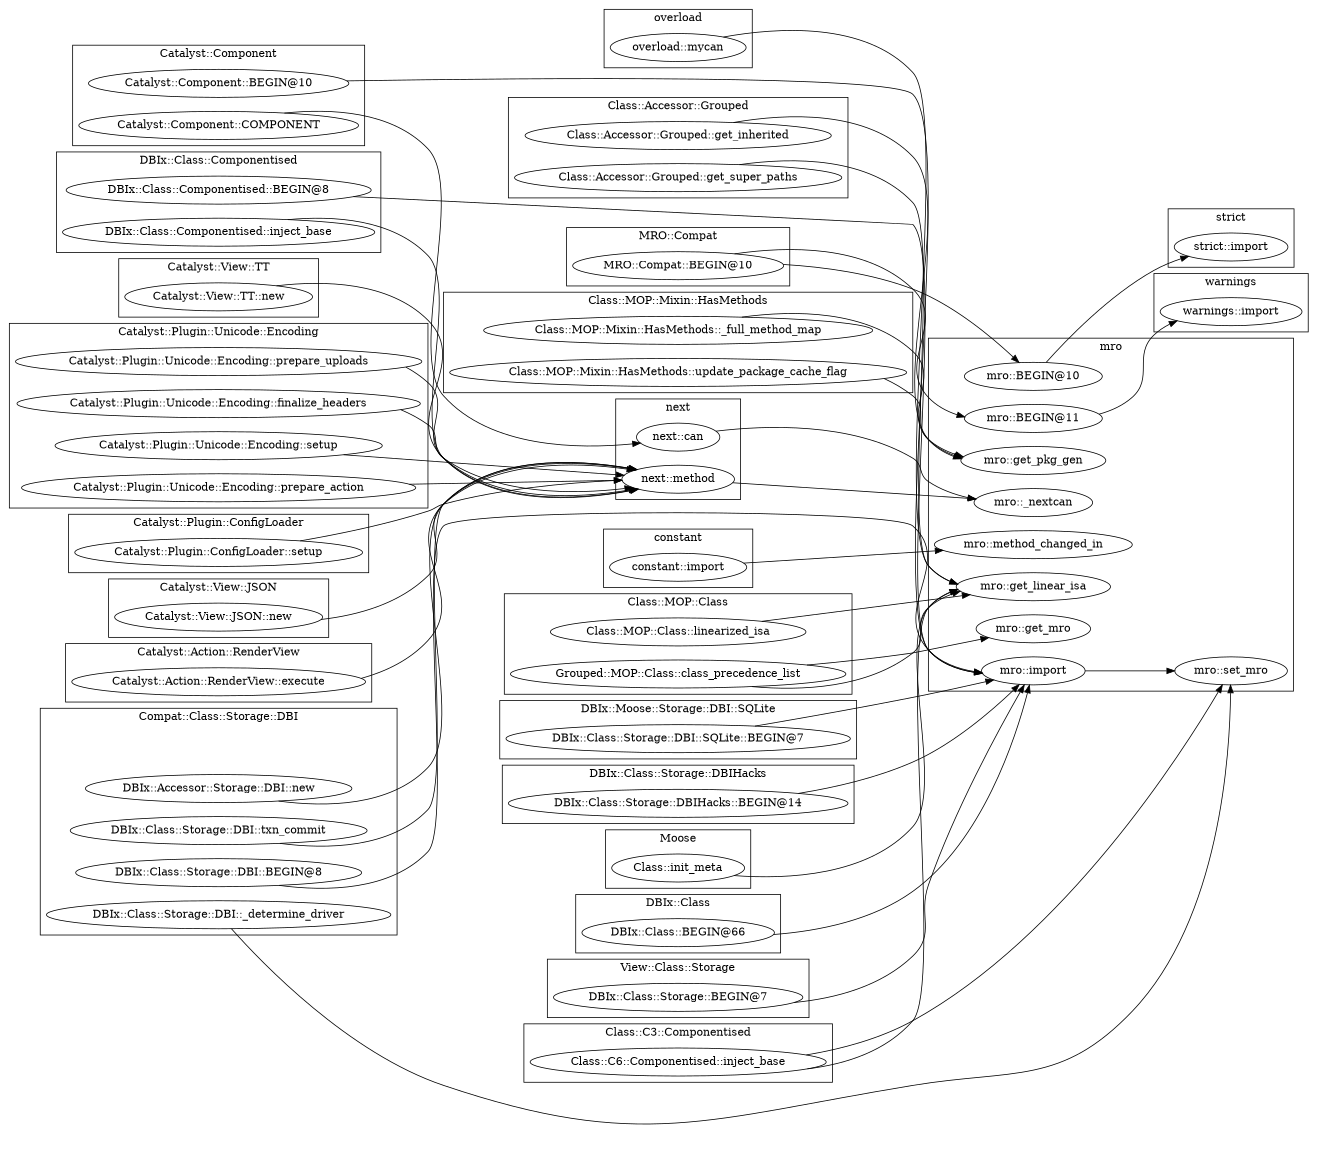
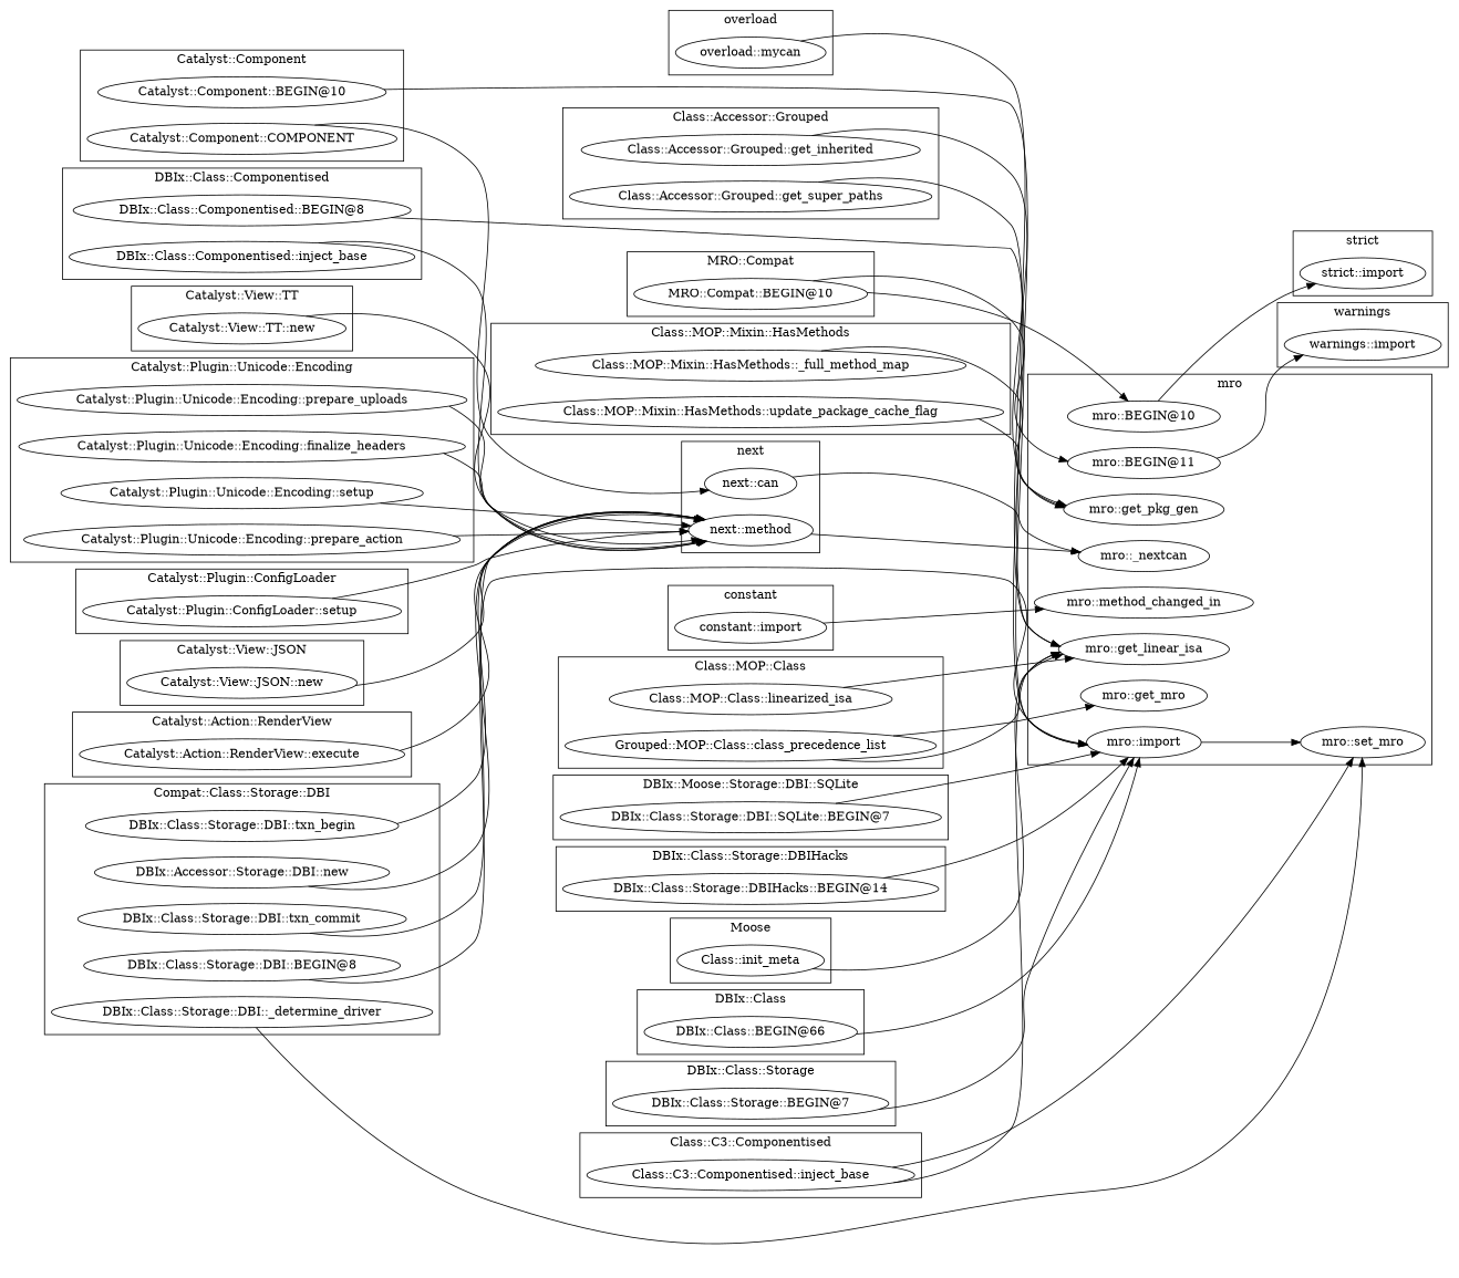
  digraph {
    rankdir=LR
    "MRO::Compat::BEGIN@10"
    "Class::MOP::Mixin::HasMethods::_full_method_map"
    "Class::MOP::Mixin::HasMethods::update_package_cache_flag"
    "Catalyst::Component::BEGIN@10"
    "Catalyst::Component::COMPONENT"
    "Catalyst::Plugin::ConfigLoader::setup"
    "DBIx::Class::Componentised::inject_base"
    "DBIx::Class::Componentised::BEGIN@8"
    "next::method"
    "next::can"
    "constant::import"
    "Catalyst::View::JSON::new"
    "Catalyst::Action::RenderView::execute"
    "warnings::import"
    "Class::MOP::Class::linearized_isa"
    n16 [label="Grouped::MOP::Class::class_precedence_list"]
    "DBIx::Class::Storage::DBI::SQLite::BEGIN@7"
    n18 [label="DBIx::Accessor::Storage::DBI::new"]
    "DBIx::Class::Storage::DBI::txn_commit"
    "DBIx::Class::Storage::DBI::_determine_driver"
+   "DBIx::Class::Storage::DBI::txn_begin"
    "DBIx::Class::Storage::DBI::BEGIN@8"
    "DBIx::Class::Storage::DBIHacks::BEGIN@14"
    n24 [label="Class::init_meta"]
    "mro::_nextcan"
    "mro::import"
    "mro::get_linear_isa"
    "mro::BEGIN@10"
    "mro::method_changed_in"
    "mro::get_mro"
    "mro::BEGIN@11"
    "mro::get_pkg_gen"
    "mro::set_mro"
    "Catalyst::View::TT::new"
    "DBIx::Class::BEGIN@66"
    "DBIx::Class::Storage::BEGIN@7"
    "Catalyst::Plugin::Unicode::Encoding::setup"
    "Catalyst::Plugin::Unicode::Encoding::prepare_action"
    "Catalyst::Plugin::Unicode::Encoding::prepare_uploads"
    "Catalyst::Plugin::Unicode::Encoding::finalize_headers"
-   "Class::C3::Componentised::inject_base" [label="Class::C6::Componentised::inject_base"]
+   "Class::C3::Componentised::inject_base"
    "overload::mycan"
    "strict::import"
    "Class::Accessor::Grouped::get_super_paths"
    "Class::Accessor::Grouped::get_inherited"
    subgraph cluster_1 {
      label="MRO::Compat"
      "MRO::Compat::BEGIN@10"
    }
    subgraph cluster_2 {
      label="Class::MOP::Mixin::HasMethods"
      "Class::MOP::Mixin::HasMethods::_full_method_map"
      "Class::MOP::Mixin::HasMethods::update_package_cache_flag"
    }
    subgraph cluster_3 {
      label="Catalyst::Component"
      "Catalyst::Component::BEGIN@10"
      "Catalyst::Component::COMPONENT"
    }
    subgraph cluster_4 {
      label="Catalyst::Plugin::ConfigLoader"
      "Catalyst::Plugin::ConfigLoader::setup"
    }
    subgraph cluster_5 {
      label="DBIx::Class::Componentised"
      "DBIx::Class::Componentised::inject_base"
      "DBIx::Class::Componentised::BEGIN@8"
    }
    subgraph cluster_6 {
      label=next
      "next::method"
      "next::can"
    }
    subgraph cluster_7 {
      label=constant
      "constant::import"
    }
    subgraph cluster_8 {
      label="Catalyst::View::JSON"
      "Catalyst::View::JSON::new"
    }
    subgraph cluster_9 {
      label="Catalyst::Action::RenderView"
      "Catalyst::Action::RenderView::execute"
    }
    subgraph cluster_10 {
      label=warnings
      "warnings::import"
    }
    subgraph cluster_11 {
      label="Class::MOP::Class"
      "Class::MOP::Class::linearized_isa"
      n16
    }
    subgraph cluster_12 {
      label="DBIx::Moose::Storage::DBI::SQLite"
      "DBIx::Class::Storage::DBI::SQLite::BEGIN@7"
    }
    subgraph cluster_13 {
      label="Compat::Class::Storage::DBI"
      n18
      "DBIx::Class::Storage::DBI::txn_commit"
      "DBIx::Class::Storage::DBI::_determine_driver"
+     "DBIx::Class::Storage::DBI::txn_begin"
      "DBIx::Class::Storage::DBI::BEGIN@8"
    }
    subgraph cluster_14 {
      label="DBIx::Class::Storage::DBIHacks"
      "DBIx::Class::Storage::DBIHacks::BEGIN@14"
    }
    subgraph cluster_15 {
      label=Moose
      n24
    }
    subgraph cluster_16 {
      label=mro
      "mro::_nextcan"
      "mro::import"
      "mro::get_linear_isa"
      "mro::BEGIN@10"
      "mro::method_changed_in"
      "mro::get_mro"
      "mro::BEGIN@11"
      "mro::get_pkg_gen"
      "mro::set_mro"
    }
    subgraph cluster_17 {
      label="Catalyst::View::TT"
      "Catalyst::View::TT::new"
    }
    subgraph cluster_18 {
      label="DBIx::Class"
      "DBIx::Class::BEGIN@66"
    }
    subgraph cluster_19 {
-     label="View::Class::Storage"
+     label="DBIx::Class::Storage"
      "DBIx::Class::Storage::BEGIN@7"
    }
    subgraph cluster_20 {
      label="Catalyst::Plugin::Unicode::Encoding"
      "Catalyst::Plugin::Unicode::Encoding::setup"
      "Catalyst::Plugin::Unicode::Encoding::prepare_action"
      "Catalyst::Plugin::Unicode::Encoding::prepare_uploads"
      "Catalyst::Plugin::Unicode::Encoding::finalize_headers"
    }
    subgraph cluster_21 {
      label="Class::C3::Componentised"
      "Class::C3::Componentised::inject_base"
    }
    subgraph cluster_22 {
      label=overload
      "overload::mycan"
    }
    subgraph cluster_23 {
      label="strict"
      "strict::import"
    }
    subgraph cluster_24 {
      label="Class::Accessor::Grouped"
      "Class::Accessor::Grouped::get_super_paths"
      "Class::Accessor::Grouped::get_inherited"
    }
    "MRO::Compat::BEGIN@10" -> "mro::BEGIN@10"
    "MRO::Compat::BEGIN@10" -> "mro::BEGIN@11"
    "Class::MOP::Mixin::HasMethods::_full_method_map" -> "mro::get_pkg_gen"
    "Class::MOP::Mixin::HasMethods::update_package_cache_flag" -> "mro::get_pkg_gen"
    "Catalyst::Component::BEGIN@10" -> "mro::import"
    "Catalyst::Component::COMPONENT" -> "next::can"
    "Catalyst::Plugin::ConfigLoader::setup" -> "next::method"
    "DBIx::Class::Componentised::inject_base" -> "next::method"
    "DBIx::Class::Componentised::BEGIN@8" -> "mro::import"
    "next::method" -> "mro::_nextcan"
    "next::can" -> "mro::_nextcan"
    "constant::import" -> "mro::method_changed_in"
    "Catalyst::View::JSON::new" -> "next::method"
    "Catalyst::Action::RenderView::execute" -> "next::method"
    "Class::MOP::Class::linearized_isa" -> "mro::get_linear_isa"
    n16 -> "mro::get_linear_isa"
    n16 -> "mro::get_mro"
    "DBIx::Class::Storage::DBI::SQLite::BEGIN@7" -> "mro::import"
    n18 -> "next::method"
    "DBIx::Class::Storage::DBI::txn_commit" -> "next::method"
    "DBIx::Class::Storage::DBI::_determine_driver" -> "mro::set_mro"
+   "DBIx::Class::Storage::DBI::txn_begin" -> "next::method"
    "DBIx::Class::Storage::DBI::BEGIN@8" -> "mro::import"
    "DBIx::Class::Storage::DBIHacks::BEGIN@14" -> "mro::import"
    n24 -> "mro::get_linear_isa"
    "mro::import" -> "mro::set_mro"
    "mro::BEGIN@10" -> "strict::import"
    "mro::BEGIN@11" -> "warnings::import"
    "Catalyst::View::TT::new" -> "next::method"
    "DBIx::Class::BEGIN@66" -> "mro::import"
    "DBIx::Class::Storage::BEGIN@7" -> "mro::import"
    "Catalyst::Plugin::Unicode::Encoding::setup" -> "next::method"
    "Catalyst::Plugin::Unicode::Encoding::prepare_action" -> "next::method"
    "Catalyst::Plugin::Unicode::Encoding::prepare_uploads" -> "next::method"
    "Catalyst::Plugin::Unicode::Encoding::finalize_headers" -> "next::method"
    "Class::C3::Componentised::inject_base" -> "mro::get_linear_isa"
    "Class::C3::Componentised::inject_base" -> "mro::set_mro"
    "overload::mycan" -> "mro::get_linear_isa"
    "Class::Accessor::Grouped::get_super_paths" -> "mro::get_linear_isa"
    "Class::Accessor::Grouped::get_inherited" -> "mro::get_pkg_gen"
  }
